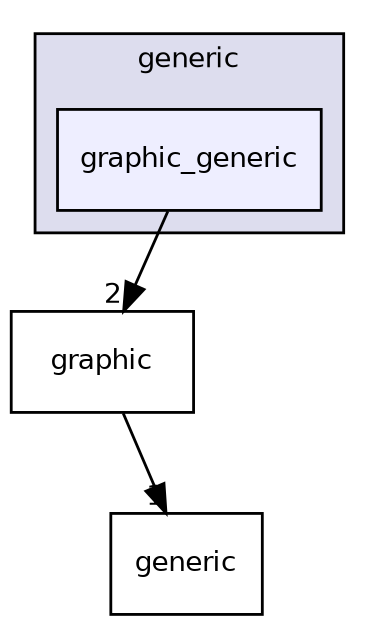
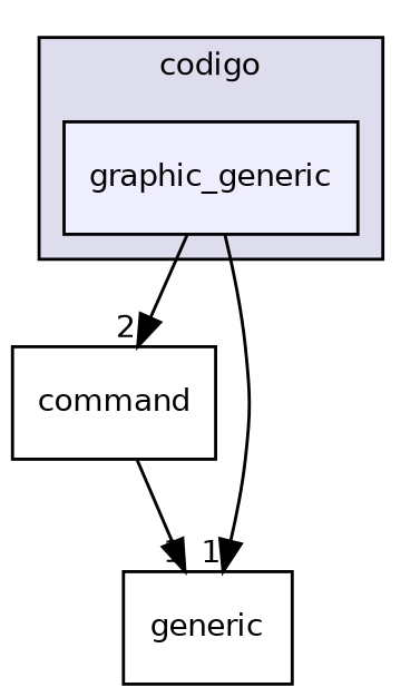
  digraph {
    compound=true
    node [fontname=Helvetica fontsize=10 shape=box]
    edge [headlabel=1 labeldistance=1.5 labelfontname=Helvetica labelfontsize=10]
    n1 [fillcolor="#eeeeff" label=graphic_generic pencolor=black style=filled]
-   n2 [label=graphic]
+   n2 [label=command]
    n3 [label=generic]
    subgraph cluster_1 {
      bgcolor="#ddddee"
      fontname=Helvetica
      fontsize=10
-     label=generic
+     label=codigo
      pencolor=black
      n1
    }
    n1 -> n2 [headlabel=2]
+   n1 -> n3
    n2 -> n3
  }
